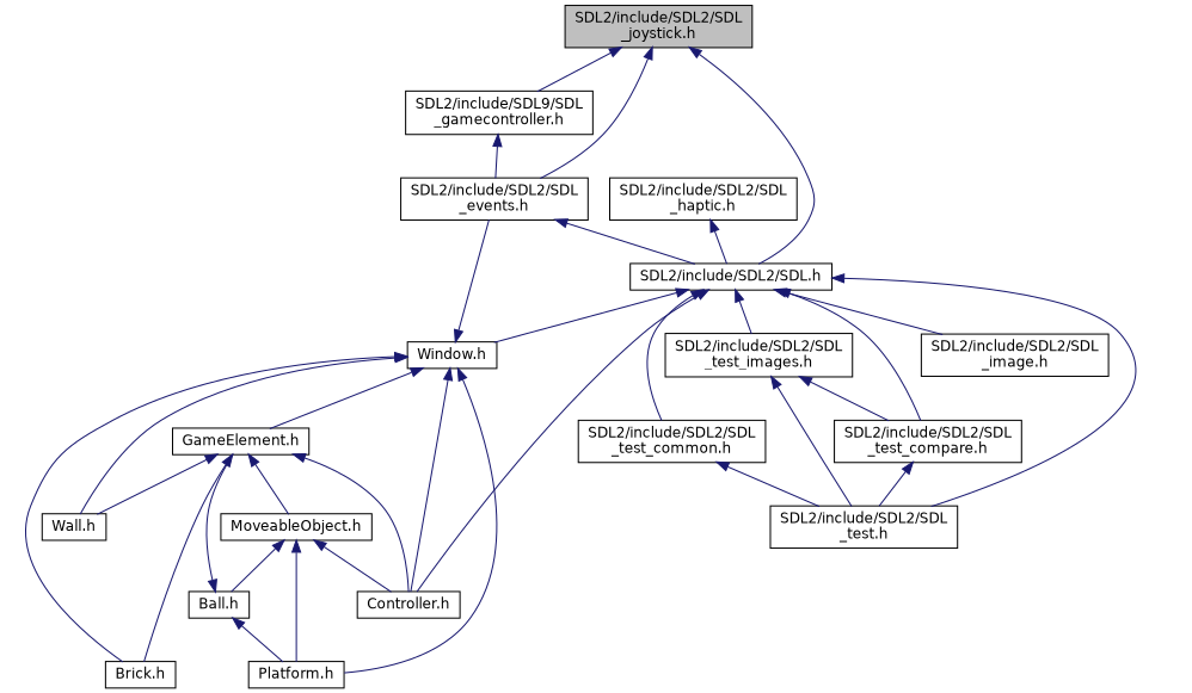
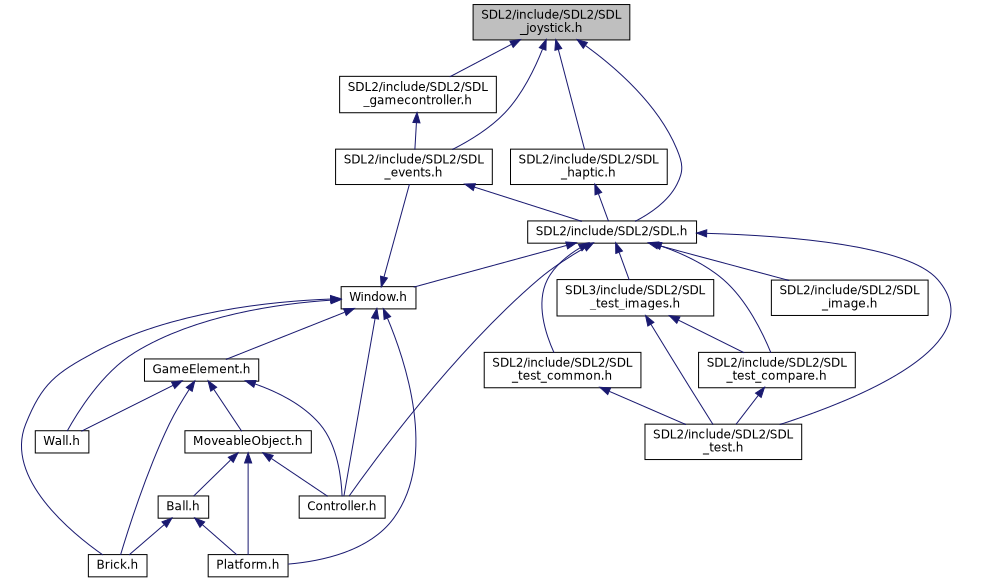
  digraph {
    node [color=black fillcolor=white fontname=Helvetica fontsize=12 shape=record style=filled]
    edge [color=midnightblue dir=back fontname=Helvetica fontsize=12 labelfontname=Helvetica labelfontsize=12 style=solid]
    n1 [fillcolor=grey75 fontcolor=black height=0.2 label="SDL2/include/SDL2/SDL\l_joystick.h" width=0.4]
    n2 [height=0.2 label="SDL2/include/SDL2/SDL\l_events.h" width=0.4]
    n3 [height=0.2 label="SDL2/include/SDL2/SDL.h" width=0.4]
-   n4 [height=0.2 label="SDL2/include/SDL9/SDL\l_gamecontroller.h" width=0.4]
+   n4 [height=0.2 label="SDL2/include/SDL2/SDL\l_gamecontroller.h" width=0.4]
    n5 [height=0.2 label="SDL2/include/SDL2/SDL\l_haptic.h" width=0.4]
    n6 [height=0.2 label="Window.h" width=0.4]
    n7 [height=0.2 label="Controller.h" width=0.4]
    n8 [height=0.2 label="SDL2/include/SDL2/SDL\l_image.h" width=0.4]
    n9 [height=0.2 label="SDL2/include/SDL2/SDL\l_test.h" width=0.4]
    n10 [height=0.2 label="SDL2/include/SDL2/SDL\l_test_common.h" width=0.4]
    n11 [height=0.2 label="SDL2/include/SDL2/SDL\l_test_compare.h" width=0.4]
-   n12 [height=0.2 label="SDL2/include/SDL2/SDL\l_test_images.h" width=0.4]
+   n12 [height=0.2 label="SDL3/include/SDL2/SDL\l_test_images.h" width=0.4]
    n13 [height=0.2 label="Brick.h" width=0.4]
    n14 [height=0.2 label="Platform.h" width=0.4]
    n15 [height=0.2 label="GameElement.h" width=0.4]
    n16 [height=0.2 label="Wall.h" width=0.4]
    n17 [height=0.2 label="Ball.h" width=0.4]
    n18 [height=0.2 label="MoveableObject.h" width=0.4]
    n1 -> n2
    n1 -> n3
    n1 -> n4
+   n1 -> n5
    n2 -> n3
    n3 -> n6
    n3 -> n7
    n3 -> n8
    n3 -> n9
    n3 -> n10
    n3 -> n11
    n3 -> n12
    n4 -> n2
    n5 -> n3
    n6 -> n2
    n6 -> n7
    n6 -> n13
    n6 -> n14
    n6 -> n15
    n6 -> n16
    n10 -> n9
    n11 -> n9
    n12 -> n9
    n12 -> n11
    n15 -> n7
    n15 -> n13
    n15 -> n16
    n15 -> n18
-   n17 -> n15
+   n17 -> n13
    n17 -> n14
    n18 -> n7
    n18 -> n14
    n18 -> n17
  }
